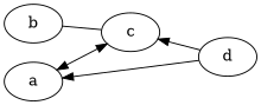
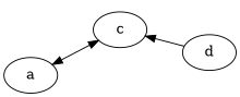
  digraph {
    rankdir=LR
    a
    c
-   b
    d
    a -> c [dir=both]
    c -> d [dir=back]
-   b -> c [dir=none]
-   d -> a [dir=forward]
  }
